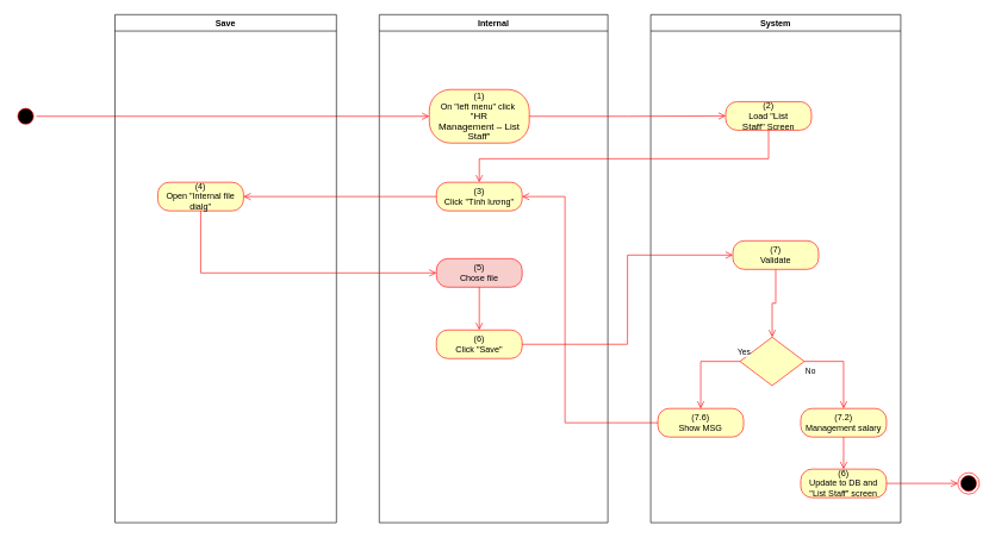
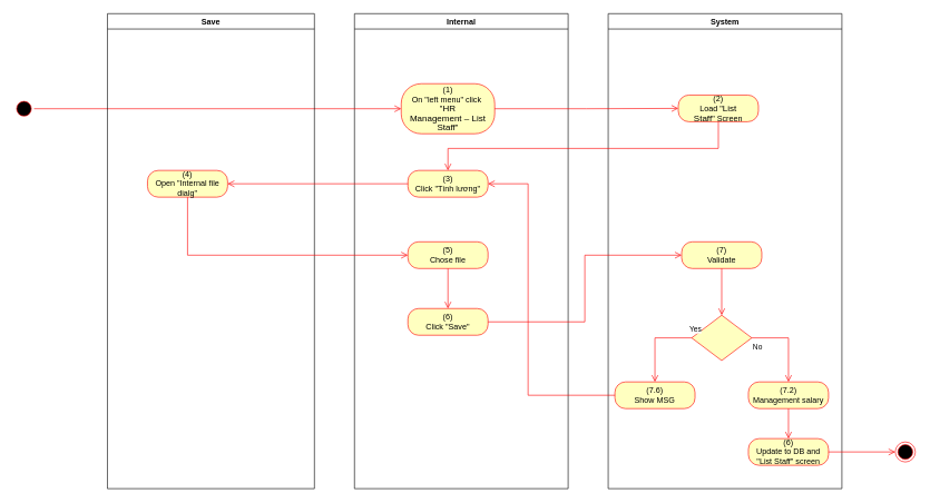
  <mxCell id="0" />
  <mxCell id="1" parent="0" />
  <mxCell id="2" value="Internal" style="swimlane;whiteSpace=wrap" vertex="1" parent="1"><mxGeometry x="530" y="20" width="320" height="712" as="geometry"><mxRectangle x="120" y="128" width="60" height="23" as="alternateBounds" /></mxGeometry></mxCell>
  <mxCell id="3" value="&lt;span&gt;(1)&lt;/span&gt;&lt;br style=&quot;padding: 0px ; margin: 0px&quot;&gt;&lt;span&gt;On &quot;left menu&quot; click&amp;nbsp;&lt;/span&gt;&lt;br style=&quot;padding: 0px ; margin: 0px&quot;&gt;&lt;span&gt;&quot;&lt;/span&gt;&lt;span lang=&quot;EN-GB&quot; style=&quot;font-size: 10pt ; line-height: 107% ; font-family: &amp;#34;arial&amp;#34; , sans-serif&quot;&gt;HR&lt;br/&gt;Management – List Staff&lt;/span&gt;&lt;span&gt;&quot;&lt;/span&gt;" style="rounded=1;whiteSpace=wrap;html=1;arcSize=40;fontColor=#000000;fillColor=#ffffc0;strokeColor=#ff0000;" vertex="1" parent="2"><mxGeometry x="70" y="105" width="140" height="75" as="geometry" /></mxCell>
  <mxCell id="4" value="(3)&lt;br&gt;Click &quot;Tính lương&quot;" style="rounded=1;whiteSpace=wrap;html=1;arcSize=40;fontColor=#000000;fillColor=#ffffc0;strokeColor=#ff0000;" vertex="1" parent="2"><mxGeometry x="80" y="235" width="120" height="40" as="geometry" /></mxCell>
- <mxCell id="5" value="(5)&lt;br&gt;Chose file" style="rounded=1;whiteSpace=wrap;html=1;arcSize=40;fontColor=#000000;fillColor=#f8cecc;strokeColor=#ff0000;" vertex="1" parent="2"><mxGeometry x="80" y="342" width="120" height="40" as="geometry" /></mxCell>
+ <mxCell id="5" value="(5)&lt;br&gt;Chose file" style="rounded=1;whiteSpace=wrap;html=1;arcSize=40;fontColor=#000000;fillColor=#ffffc0;strokeColor=#ff0000;" vertex="1" parent="2"><mxGeometry x="80" y="342" width="120" height="40" as="geometry" /></mxCell>
  <mxCell id="6" value="(6)&lt;br&gt;Click &quot;Save&quot;" style="rounded=1;whiteSpace=wrap;html=1;arcSize=40;fontColor=#000000;fillColor=#ffffc0;strokeColor=#ff0000;" vertex="1" parent="2"><mxGeometry x="80" y="442" width="120" height="40" as="geometry" /></mxCell>
  <mxCell id="7" value="" style="edgeStyle=orthogonalEdgeStyle;html=1;verticalAlign=bottom;endArrow=open;endSize=8;strokeColor=#ff0000;rounded=0;entryX=0.5;entryY=0;entryDx=0;entryDy=0;" edge="1" parent="2" source="5" target="6"><mxGeometry relative="1" as="geometry"><mxPoint x="140" y="442" as="targetPoint" /></mxGeometry></mxCell>
  <mxCell id="8" value="System" style="swimlane;whiteSpace=wrap;startSize=23;" vertex="1" parent="1"><mxGeometry x="910" y="20" width="350" height="712" as="geometry" /></mxCell>
  <mxCell id="9" value="(2)&lt;br&gt;Load &quot;&lt;span lang=&quot;EN-GB&quot; style=&quot;font-size: 10pt ; line-height: 107% ; font-family: &amp;#34;arial&amp;#34; , sans-serif&quot;&gt;List&lt;br&gt;Staff&lt;/span&gt;&quot; Screen" style="rounded=1;whiteSpace=wrap;html=1;arcSize=40;fontColor=#000000;fillColor=#ffffc0;strokeColor=#ff0000;" vertex="1" parent="8"><mxGeometry x="105" y="122" width="120" height="40" as="geometry" /></mxCell>
- <mxCell id="10" value="(7)&lt;br&gt;Validate" style="rounded=1;whiteSpace=wrap;html=1;arcSize=40;fontColor=#000000;fillColor=#ffffc0;strokeColor=#ff0000;" vertex="1" parent="8"><mxGeometry x="115" y="317" width="120" height="40" as="geometry" /></mxCell>
+ <mxCell id="10" value="(7)&lt;br&gt;Validate" style="rounded=1;whiteSpace=wrap;html=1;arcSize=40;fontColor=#000000;fillColor=#ffffc0;strokeColor=#ff0000;" vertex="1" parent="8"><mxGeometry x="110" y="342" width="120" height="40" as="geometry" /></mxCell>
  <mxCell id="11" value="" style="edgeStyle=orthogonalEdgeStyle;html=1;verticalAlign=bottom;endArrow=open;endSize=8;strokeColor=#ff0000;rounded=0;entryX=0.5;entryY=0;entryDx=0;entryDy=0;" edge="1" parent="8" source="10" target="12"><mxGeometry relative="1" as="geometry"><mxPoint x="165" y="442" as="targetPoint" /></mxGeometry></mxCell>
  <mxCell id="12" value="" style="rhombus;whiteSpace=wrap;html=1;fillColor=#ffffc0;strokeColor=#ff0000;" vertex="1" parent="8"><mxGeometry x="125" y="452" width="90" height="68" as="geometry" /></mxCell>
  <mxCell id="13" value="No" style="edgeStyle=orthogonalEdgeStyle;html=1;align=left;verticalAlign=top;endArrow=open;endSize=8;strokeColor=#ff0000;rounded=0;exitX=1;exitY=0.5;exitDx=0;exitDy=0;" edge="1" parent="8" source="12" target="14"><mxGeometry x="-1" relative="1" as="geometry"><mxPoint x="170" y="552" as="targetPoint" /></mxGeometry></mxCell>
  <mxCell id="14" value="(7.2)&lt;br&gt;Management salary&lt;br&gt;" style="rounded=1;whiteSpace=wrap;html=1;arcSize=40;fontColor=#000000;fillColor=#ffffc0;strokeColor=#ff0000;" vertex="1" parent="8"><mxGeometry x="210" y="552" width="120" height="40" as="geometry" /></mxCell>
  <mxCell id="15" value="(6)&lt;br&gt;Update to DB and &quot;List Staff&quot; screen" style="rounded=1;whiteSpace=wrap;html=1;arcSize=40;fontColor=#000000;fillColor=#ffffc0;strokeColor=#ff0000;" vertex="1" parent="8"><mxGeometry x="210" y="637" width="120" height="40" as="geometry" /></mxCell>
  <mxCell id="16" value="" style="edgeStyle=orthogonalEdgeStyle;html=1;verticalAlign=bottom;endArrow=open;endSize=8;strokeColor=#ff0000;rounded=0;exitX=0.5;exitY=1;exitDx=0;exitDy=0;entryX=0.5;entryY=0;entryDx=0;entryDy=0;" edge="1" parent="8" source="14" target="15"><mxGeometry relative="1" as="geometry"><mxPoint x="170" y="642" as="targetPoint" /></mxGeometry></mxCell>
  <mxCell id="17" value="(7.6)&lt;br&gt;Show MSG" style="rounded=1;whiteSpace=wrap;html=1;arcSize=40;fontColor=#000000;fillColor=#ffffc0;strokeColor=#ff0000;" vertex="1" parent="8"><mxGeometry x="10" y="552" width="120" height="40" as="geometry" /></mxCell>
  <mxCell id="18" value="Yes" style="edgeStyle=orthogonalEdgeStyle;html=1;align=left;verticalAlign=bottom;endArrow=open;endSize=8;strokeColor=#ff0000;rounded=0;entryX=0.5;entryY=0;entryDx=0;entryDy=0;" edge="1" parent="8" source="12" target="17"><mxGeometry x="-0.91" y="-4" relative="1" as="geometry"><mxPoint x="70" y="552" as="targetPoint" /><Array as="points"><mxPoint x="70" y="486" /></Array><mxPoint as="offset" /></mxGeometry></mxCell>
  <mxCell id="19" value="" style="ellipse;html=1;shape=startState;fillColor=#000000;strokeColor=#ff0000;" vertex="1" parent="1"><mxGeometry x="20" y="147.5" width="30" height="30" as="geometry" /></mxCell>
  <mxCell id="20" value="" style="edgeStyle=orthogonalEdgeStyle;html=1;verticalAlign=bottom;endArrow=open;endSize=8;strokeColor=#ff0000;rounded=0;entryX=0;entryY=0.5;entryDx=0;entryDy=0;" edge="1" parent="1" source="19" target="3"><mxGeometry relative="1" as="geometry"><mxPoint x="590" y="145" as="targetPoint" /></mxGeometry></mxCell>
  <mxCell id="21" value="" style="edgeStyle=orthogonalEdgeStyle;html=1;verticalAlign=bottom;endArrow=open;endSize=8;strokeColor=#ff0000;rounded=0;entryX=0;entryY=0.5;entryDx=0;entryDy=0;" edge="1" parent="1" source="3" target="9"><mxGeometry relative="1" as="geometry"><mxPoint x="990" y="163" as="targetPoint" /></mxGeometry></mxCell>
  <mxCell id="22" value="" style="edgeStyle=orthogonalEdgeStyle;html=1;verticalAlign=bottom;endArrow=open;endSize=8;strokeColor=#ff0000;rounded=0;entryX=0.5;entryY=0;entryDx=0;entryDy=0;" edge="1" parent="1" source="9" target="4"><mxGeometry relative="1" as="geometry"><mxPoint x="1075" y="242" as="targetPoint" /><Array as="points"><mxPoint x="1075" y="222" /><mxPoint x="670" y="222" /></Array></mxGeometry></mxCell>
  <mxCell id="23" value="" style="ellipse;html=1;shape=endState;fillColor=#000000;strokeColor=#ff0000;" vertex="1" parent="1"><mxGeometry x="1340" y="662" width="30" height="30" as="geometry" /></mxCell>
  <mxCell id="24" value="" style="edgeStyle=orthogonalEdgeStyle;html=1;verticalAlign=bottom;endArrow=open;endSize=8;strokeColor=#ff0000;rounded=0;exitX=1;exitY=0.5;exitDx=0;exitDy=0;entryX=0;entryY=0.5;entryDx=0;entryDy=0;" edge="1" parent="1" source="15" target="23"><mxGeometry relative="1" as="geometry"><mxPoint x="1210" y="652" as="targetPoint" /><mxPoint x="1210" y="592" as="sourcePoint" /></mxGeometry></mxCell>
  <mxCell id="25" value="" style="edgeStyle=orthogonalEdgeStyle;html=1;verticalAlign=bottom;endArrow=open;endSize=8;strokeColor=#ff0000;rounded=0;entryX=1;entryY=0.5;entryDx=0;entryDy=0;" edge="1" parent="1" source="17" target="4"><mxGeometry relative="1" as="geometry"><mxPoint x="780" y="275" as="targetPoint" /><Array as="points"><mxPoint x="790" y="592" /><mxPoint x="790" y="275" /></Array></mxGeometry></mxCell>
  <mxCell id="26" value="Save" style="swimlane;" vertex="1" parent="1"><mxGeometry x="160" y="20" width="310" height="712" as="geometry" /></mxCell>
  <mxCell id="27" value="(4)&lt;br&gt;Open &quot;Internal file dialg&quot;" style="rounded=1;whiteSpace=wrap;html=1;arcSize=40;fontColor=#000000;fillColor=#ffffc0;strokeColor=#ff0000;" vertex="1" parent="26"><mxGeometry x="60" y="235" width="120" height="40" as="geometry" /></mxCell>
  <mxCell id="28" value="" style="edgeStyle=orthogonalEdgeStyle;html=1;verticalAlign=bottom;endArrow=open;endSize=8;strokeColor=#ff0000;rounded=0;entryX=1;entryY=0.5;entryDx=0;entryDy=0;" edge="1" parent="1" source="4" target="27"><mxGeometry relative="1" as="geometry"><mxPoint x="670" y="355" as="targetPoint" /></mxGeometry></mxCell>
  <mxCell id="29" value="" style="edgeStyle=orthogonalEdgeStyle;html=1;verticalAlign=bottom;endArrow=open;endSize=8;strokeColor=#ff0000;rounded=0;entryX=0;entryY=0.5;entryDx=0;entryDy=0;" edge="1" source="27" parent="1" target="5"><mxGeometry relative="1" as="geometry"><mxPoint x="280" y="355" as="targetPoint" /><Array as="points"><mxPoint x="280" y="382" /></Array></mxGeometry></mxCell>
  <mxCell id="30" value="" style="edgeStyle=orthogonalEdgeStyle;html=1;verticalAlign=bottom;endArrow=open;endSize=8;strokeColor=#ff0000;rounded=0;entryX=0;entryY=0.5;entryDx=0;entryDy=0;" edge="1" source="6" parent="1" target="10"><mxGeometry relative="1" as="geometry"><mxPoint x="670" y="592" as="targetPoint" /></mxGeometry></mxCell>
